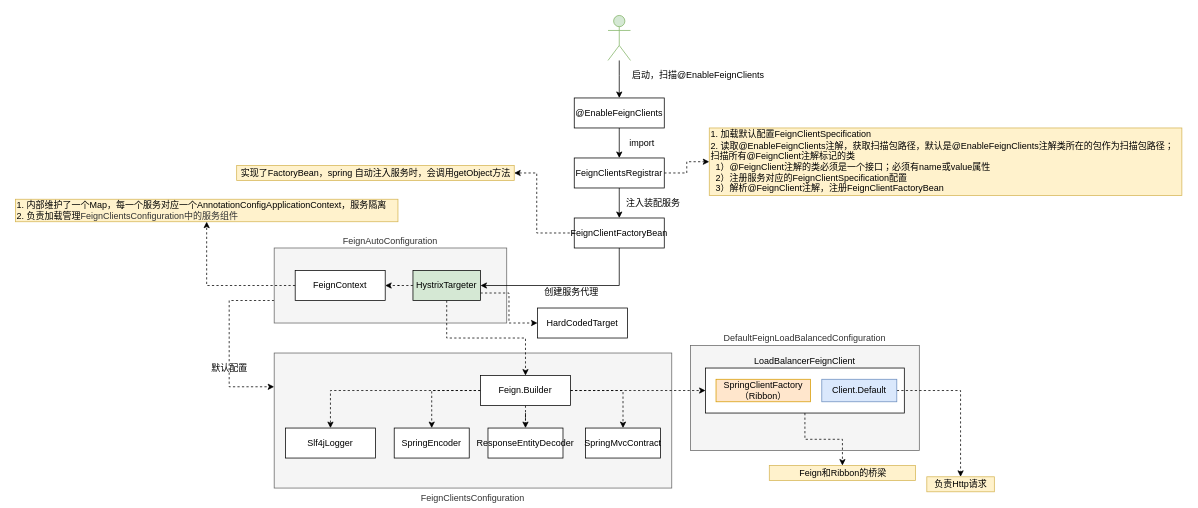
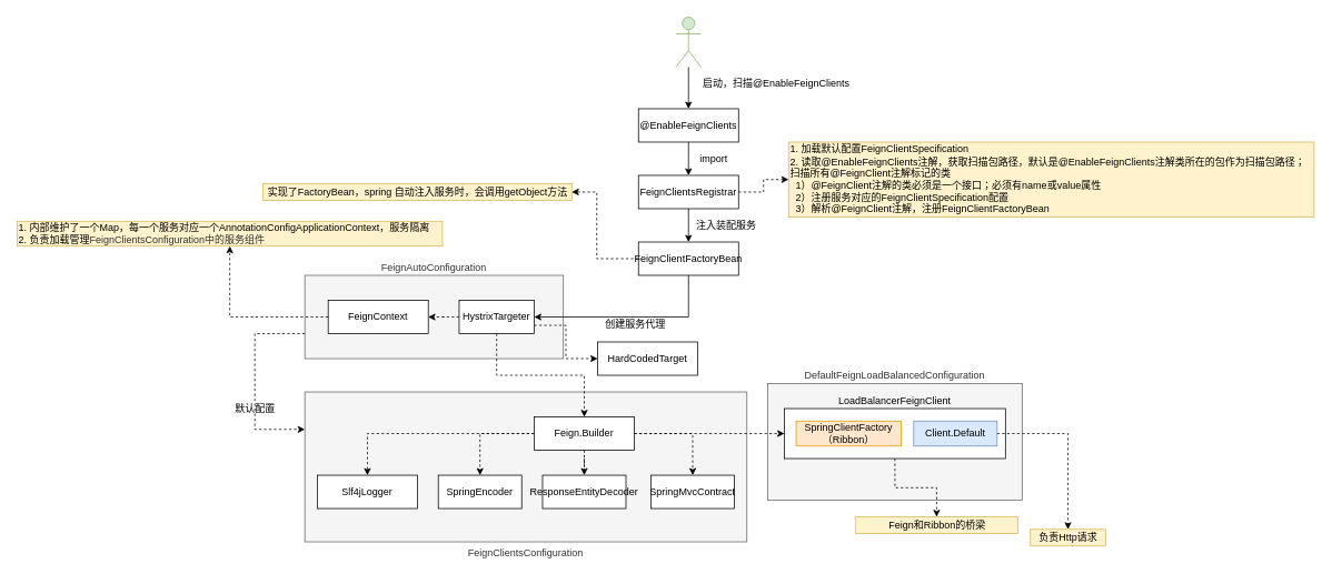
  <mxCell id="0" />
  <mxCell id="1" parent="0" />
  <mxCell id="2" style="edgeStyle=orthogonalEdgeStyle;rounded=0;orthogonalLoop=1;jettySize=auto;html=1;dashed=1;" parent="1" source="4" target="5" edge="1"><mxGeometry relative="1" as="geometry"><mxPoint x="920" y="225" as="targetPoint" /></mxGeometry></mxCell>
  <mxCell id="3" value="" style="edgeStyle=orthogonalEdgeStyle;rounded=0;orthogonalLoop=1;jettySize=auto;html=1;" parent="1" source="4" target="13" edge="1"><mxGeometry relative="1" as="geometry" /></mxCell>
  <mxCell id="4" value="FeignClientsRegistrar" style="rounded=0;whiteSpace=wrap;html=1;" parent="1" vertex="1"><mxGeometry x="765" y="210" width="120" height="40" as="geometry" /></mxCell>
  <mxCell id="5" value="1. 加载默认配置FeignClientSpecification&lt;br&gt;2. 读取@EnableFeignClients注解，获取扫描包路径，默认是@EnableFeignClients注解类所在的包作为扫描包路径；&lt;br&gt;扫描所有@FeignClient注解标记的类&lt;br&gt;&amp;nbsp; 1）@FeignClient注解的类必须是一个接口；必须有name或value属性&lt;br&gt;&amp;nbsp; 2）注册服务对应的FeignClientSpecification配置&lt;br&gt;&amp;nbsp; 3）解析@FeignClient注解，注册FeignClientFactoryBean" style="text;html=1;align=left;verticalAlign=middle;resizable=0;points=[];autosize=1;strokeColor=#d6b656;fillColor=#fff2cc;" parent="1" vertex="1"><mxGeometry x="945" y="170" width="630" height="90" as="geometry" /></mxCell>
  <mxCell id="6" style="edgeStyle=orthogonalEdgeStyle;rounded=0;orthogonalLoop=1;jettySize=auto;html=1;" parent="1" source="7" target="9" edge="1"><mxGeometry relative="1" as="geometry"><Array as="points"><mxPoint x="825" y="100" /><mxPoint x="825" y="100" /></Array></mxGeometry></mxCell>
  <mxCell id="7" value="" style="shape=umlActor;verticalLabelPosition=bottom;verticalAlign=top;html=1;outlineConnect=0;fillColor=#d5e8d4;strokeColor=#82b366;" parent="1" vertex="1"><mxGeometry x="810" y="20" width="30" height="60" as="geometry" /></mxCell>
  <mxCell id="8" style="edgeStyle=orthogonalEdgeStyle;rounded=0;orthogonalLoop=1;jettySize=auto;html=1;" parent="1" source="9" target="4" edge="1"><mxGeometry relative="1" as="geometry" /></mxCell>
  <mxCell id="9" value="@EnableFeignClients" style="rounded=0;whiteSpace=wrap;html=1;" parent="1" vertex="1"><mxGeometry x="765" y="130" width="120" height="40" as="geometry" /></mxCell>
  <mxCell id="10" value="启动，扫描@EnableFeignClients" style="text;html=1;align=center;verticalAlign=middle;resizable=0;points=[];autosize=1;strokeColor=none;fillColor=none;" parent="1" vertex="1"><mxGeometry x="835" y="90" width="190" height="20" as="geometry" /></mxCell>
  <mxCell id="11" value="import" style="text;html=1;align=center;verticalAlign=middle;resizable=0;points=[];autosize=1;strokeColor=none;fillColor=none;" parent="1" vertex="1"><mxGeometry x="830" y="180" width="50" height="20" as="geometry" /></mxCell>
  <mxCell id="12" value="" style="edgeStyle=orthogonalEdgeStyle;rounded=0;orthogonalLoop=1;jettySize=auto;html=1;dashed=1;" parent="1" source="13" target="14" edge="1"><mxGeometry relative="1" as="geometry"><Array as="points"><mxPoint x="715" y="310" /><mxPoint x="715" y="230" /></Array></mxGeometry></mxCell>
  <mxCell id="13" value="&lt;span style=&quot;text-align: left&quot;&gt;FeignClientFactoryBean&lt;/span&gt;" style="rounded=0;whiteSpace=wrap;html=1;" parent="1" vertex="1"><mxGeometry x="765" y="290" width="120" height="40" as="geometry" /></mxCell>
  <mxCell id="14" value="实现了FactoryBean，spring 自动注入服务时，会调用getObject方法" style="text;html=1;align=center;verticalAlign=middle;resizable=0;points=[];autosize=1;strokeColor=#d6b656;fillColor=#fff2cc;glass=0;" parent="1" vertex="1"><mxGeometry x="315" y="220" width="370" height="20" as="geometry" /></mxCell>
  <mxCell id="15" value="注入装配服务" style="text;html=1;align=center;verticalAlign=middle;resizable=0;points=[];autosize=1;strokeColor=none;fillColor=none;" parent="1" vertex="1"><mxGeometry x="825" y="260" width="90" height="20" as="geometry" /></mxCell>
  <mxCell id="16" style="edgeStyle=orthogonalEdgeStyle;rounded=0;orthogonalLoop=1;jettySize=auto;html=1;entryX=0;entryY=0.25;entryDx=0;entryDy=0;dashed=1;" parent="1" source="17" target="19" edge="1"><mxGeometry relative="1" as="geometry"><Array as="points"><mxPoint x="305" y="400" /><mxPoint x="305" y="515" /></Array></mxGeometry></mxCell>
  <mxCell id="17" value="FeignAutoConfiguration" style="rounded=0;whiteSpace=wrap;html=1;glass=0;labelPosition=center;verticalLabelPosition=top;align=center;verticalAlign=bottom;fillColor=#f5f5f5;fontColor=#333333;strokeColor=#666666;" parent="1" vertex="1"><mxGeometry x="365" y="330" width="310" height="100" as="geometry" /></mxCell>
  <mxCell id="18" value="FeignContext" style="rounded=0;whiteSpace=wrap;html=1;glass=0;" parent="1" vertex="1"><mxGeometry x="393" y="360" width="120" height="40" as="geometry" /></mxCell>
  <mxCell id="19" value="FeignClientsConfiguration" style="rounded=0;whiteSpace=wrap;html=1;glass=0;labelPosition=center;verticalLabelPosition=bottom;align=center;verticalAlign=top;fillColor=#f5f5f5;fontColor=#333333;strokeColor=#666666;" parent="1" vertex="1"><mxGeometry x="365" y="470" width="530" height="180" as="geometry" /></mxCell>
  <mxCell id="20" value="Slf4jLogger" style="rounded=0;whiteSpace=wrap;html=1;glass=0;gradientColor=none;" parent="1" vertex="1"><mxGeometry x="380" y="570" width="120" height="40" as="geometry" /></mxCell>
  <mxCell id="21" value="默认配置" style="text;html=1;align=center;verticalAlign=middle;resizable=0;points=[];autosize=1;strokeColor=none;fillColor=none;" parent="1" vertex="1"><mxGeometry x="275" y="480" width="60" height="20" as="geometry" /></mxCell>
  <mxCell id="22" value="1. 内部维护了一个Map，每一个服务对应一个AnnotationConfigApplicationContext，服务隔离&lt;br&gt;2. 负责加载管理&lt;span style=&quot;color: rgb(51 , 51 , 51) ; text-align: center&quot;&gt;FeignClientsConfiguration中的服务组件&lt;/span&gt;" style="text;html=1;align=left;verticalAlign=middle;resizable=0;points=[];autosize=1;strokeColor=#d6b656;fillColor=#fff2cc;" parent="1" vertex="1"><mxGeometry x="20" y="265" width="510" height="30" as="geometry" /></mxCell>
  <mxCell id="23" style="edgeStyle=orthogonalEdgeStyle;rounded=0;orthogonalLoop=1;jettySize=auto;html=1;dashed=1;" parent="1" source="18" target="22" edge="1"><mxGeometry relative="1" as="geometry"><mxPoint x="415" y="290" as="targetPoint" /><Array as="points"><mxPoint x="275" y="380" /></Array></mxGeometry></mxCell>
  <mxCell id="24" style="edgeStyle=orthogonalEdgeStyle;rounded=0;orthogonalLoop=1;jettySize=auto;html=1;dashed=1;" parent="1" source="28" target="20" edge="1"><mxGeometry relative="1" as="geometry" /></mxCell>
  <mxCell id="25" style="edgeStyle=orthogonalEdgeStyle;rounded=0;orthogonalLoop=1;jettySize=auto;html=1;dashed=1;" parent="1" source="28" target="31" edge="1"><mxGeometry relative="1" as="geometry" /></mxCell>
  <mxCell id="26" style="edgeStyle=orthogonalEdgeStyle;rounded=0;orthogonalLoop=1;jettySize=auto;html=1;dashed=1;" parent="1" source="28" target="30" edge="1"><mxGeometry relative="1" as="geometry" /></mxCell>
  <mxCell id="27" style="edgeStyle=orthogonalEdgeStyle;rounded=0;orthogonalLoop=1;jettySize=auto;html=1;dashed=1;" parent="1" source="28" target="32" edge="1"><mxGeometry relative="1" as="geometry" /></mxCell>
  <mxCell id="28" value="Feign.Builder" style="rounded=0;whiteSpace=wrap;html=1;glass=0;gradientColor=none;" parent="1" vertex="1"><mxGeometry x="640" y="500" width="120" height="40" as="geometry" /></mxCell>
  <mxCell id="29" value="创建服务代理" style="text;html=1;align=center;verticalAlign=middle;resizable=0;points=[];autosize=1;strokeColor=none;fillColor=none;" parent="1" vertex="1"><mxGeometry x="716" y="379" width="90" height="20" as="geometry" /></mxCell>
  <mxCell id="30" value="SpringMvcContract" style="rounded=0;whiteSpace=wrap;html=1;glass=0;gradientColor=none;" parent="1" vertex="1"><mxGeometry x="780" y="570" width="100" height="40" as="geometry" /></mxCell>
  <mxCell id="31" value="SpringEncoder" style="rounded=0;whiteSpace=wrap;html=1;glass=0;gradientColor=none;" parent="1" vertex="1"><mxGeometry x="525" y="570" width="100" height="40" as="geometry" /></mxCell>
  <mxCell id="32" value="ResponseEntityDecoder" style="rounded=0;whiteSpace=wrap;html=1;glass=0;gradientColor=none;" parent="1" vertex="1"><mxGeometry x="650" y="570" width="100" height="40" as="geometry" /></mxCell>
  <mxCell id="33" style="rounded=0;orthogonalLoop=1;jettySize=auto;html=1;edgeStyle=orthogonalEdgeStyle;" parent="1" source="13" target="43" edge="1"><mxGeometry relative="1" as="geometry"><Array as="points"><mxPoint x="825" y="380" /></Array></mxGeometry></mxCell>
  <mxCell id="34" value="DefaultFeignLoadBalancedConfiguration" style="rounded=0;whiteSpace=wrap;html=1;glass=0;labelPosition=center;verticalLabelPosition=top;align=center;verticalAlign=bottom;fillColor=#f5f5f5;fontColor=#333333;strokeColor=#666666;" parent="1" vertex="1"><mxGeometry x="920" y="460" width="305" height="140" as="geometry" /></mxCell>
  <mxCell id="35" style="edgeStyle=orthogonalEdgeStyle;rounded=0;orthogonalLoop=1;jettySize=auto;html=1;dashed=1;" parent="1" source="36" target="38" edge="1"><mxGeometry relative="1" as="geometry" /></mxCell>
  <mxCell id="36" value="LoadBalancerFeignClient" style="rounded=0;whiteSpace=wrap;html=1;glass=0;gradientColor=none;labelPosition=center;verticalLabelPosition=top;align=center;verticalAlign=bottom;" parent="1" vertex="1"><mxGeometry x="940" y="490" width="265" height="60" as="geometry" /></mxCell>
  <mxCell id="37" value="SpringClientFactory（Ribbon）" style="rounded=0;whiteSpace=wrap;html=1;glass=0;fillColor=#ffe6cc;strokeColor=#d79b00;" parent="1" vertex="1"><mxGeometry x="954" y="505" width="126" height="30" as="geometry" /></mxCell>
  <mxCell id="38" value="Feign和Ribbon的桥梁" style="text;html=1;align=center;verticalAlign=middle;resizable=0;points=[];autosize=1;strokeColor=#d6b656;fillColor=#fff2cc;" parent="1" vertex="1"><mxGeometry x="1025" y="620" width="195" height="20" as="geometry" /></mxCell>
  <mxCell id="39" style="edgeStyle=orthogonalEdgeStyle;rounded=0;orthogonalLoop=1;jettySize=auto;html=1;entryX=0;entryY=0.5;entryDx=0;entryDy=0;dashed=1;" parent="1" source="28" target="36" edge="1"><mxGeometry relative="1" as="geometry" /></mxCell>
  <mxCell id="40" style="edgeStyle=orthogonalEdgeStyle;rounded=0;orthogonalLoop=1;jettySize=auto;html=1;dashed=1;" parent="1" source="43" target="28" edge="1"><mxGeometry relative="1" as="geometry" /></mxCell>
  <mxCell id="41" style="edgeStyle=orthogonalEdgeStyle;rounded=0;orthogonalLoop=1;jettySize=auto;html=1;dashed=1;" parent="1" source="43" target="18" edge="1"><mxGeometry relative="1" as="geometry" /></mxCell>
  <mxCell id="42" style="edgeStyle=orthogonalEdgeStyle;rounded=0;orthogonalLoop=1;jettySize=auto;html=1;entryX=0;entryY=0.5;entryDx=0;entryDy=0;dashed=1;" parent="1" source="43" target="44" edge="1"><mxGeometry relative="1" as="geometry"><Array as="points"><mxPoint x="678" y="390" /><mxPoint x="678" y="430" /></Array></mxGeometry></mxCell>
- <mxCell id="43" value="HystrixTargeter" style="rounded=0;whiteSpace=wrap;html=1;glass=0;fillColor=#d5e8d4;" parent="1" vertex="1"><mxGeometry x="550" y="360" width="90" height="40" as="geometry" /></mxCell>
+ <mxCell id="43" value="HystrixTargeter" style="rounded=0;whiteSpace=wrap;html=1;glass=0;" parent="1" vertex="1"><mxGeometry x="550" y="360" width="90" height="40" as="geometry" /></mxCell>
  <mxCell id="44" value="HardCodedTarget" style="rounded=0;whiteSpace=wrap;html=1;glass=0;gradientColor=none;" parent="1" vertex="1"><mxGeometry x="716" y="410" width="120" height="40" as="geometry" /></mxCell>
  <mxCell id="45" value="" style="edgeStyle=orthogonalEdgeStyle;rounded=0;orthogonalLoop=1;jettySize=auto;html=1;dashed=1;" edge="1" parent="1" source="46" target="47"><mxGeometry relative="1" as="geometry" /></mxCell>
  <mxCell id="46" value="Client.Default" style="rounded=0;whiteSpace=wrap;html=1;glass=0;fillColor=#dae8fc;strokeColor=#6c8ebf;" vertex="1" parent="1"><mxGeometry x="1095" y="505" width="100" height="30" as="geometry" /></mxCell>
  <mxCell id="47" value="负责Http请求" style="text;html=1;align=center;verticalAlign=middle;resizable=0;points=[];autosize=1;strokeColor=#d6b656;fillColor=#fff2cc;" vertex="1" parent="1"><mxGeometry x="1235" y="635" width="90" height="20" as="geometry" /></mxCell>
